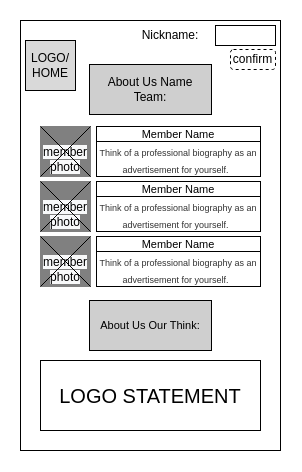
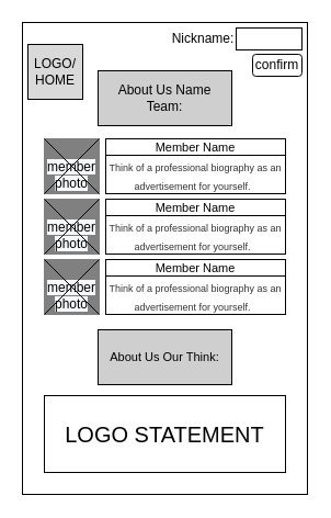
  <mxCell id="0" />
  <mxCell id="1" parent="0" />
  <mxCell id="2" value="" style="rounded=0;whiteSpace=wrap;html=1;" parent="1" vertex="1"><mxGeometry x="20" y="20" width="260" height="430" as="geometry" /></mxCell>
  <mxCell id="3" value="&lt;span style=&quot;color: rgba(0 , 0 , 0 , 0) ; font-family: monospace ; font-size: 0px&quot;&gt;%3CmxGraphModel%3E%3Croot%3E%3CmxCell%20id%3D%220%22%2F%3E%3CmxCell%20id%3D%221%22%20parent%3D%220%22%2F%3E%3CmxCell%20id%3D%222%22%20value%3D%22%22%20style%3D%22endArrow%3Dnone%3Bhtml%3D1%3BfontSize%3D14%3BexitX%3D0%3BexitY%3D1%3BexitDx%3D0%3BexitDy%3D0%3BentryX%3D1%3BentryY%3D0%3BentryDx%3D0%3BentryDy%3D0%3B%22%20edge%3D%221%22%20parent%3D%221%22%3E%3CmxGeometry%20width%3D%2250%22%20height%3D%2250%22%20relative%3D%221%22%20as%3D%22geometry%22%3E%3CmxPoint%20x%3D%2290%22%20y%3D%22320%22%20as%3D%22sourcePoint%22%2F%3E%3CmxPoint%20x%3D%22181.71%22%20y%3D%22230%22%20as%3D%22targetPoint%22%2F%3E%3C%2FmxGeometry%3E%3C%2FmxCell%3E%3C%2Froot%3E%3C%2FmxGraphModel%3E&lt;/span&gt;&lt;br&gt;&lt;font style=&quot;font-size: 12px&quot;&gt;&lt;span style=&quot;color: rgb(0 , 0 , 0) ; font-family: &amp;#34;helvetica&amp;#34; ; font-style: normal ; font-weight: 400 ; letter-spacing: normal ; text-align: center ; text-indent: 0px ; text-transform: none ; word-spacing: 0px ; background-color: rgb(248 , 249 , 250) ; display: inline ; float: none&quot;&gt;member photo&lt;/span&gt;&lt;/font&gt;" style="rounded=0;whiteSpace=wrap;html=1;strokeWidth=1;fontSize=13;strokeColor=#808080;fillColor=#808080;" parent="1" vertex="1"><mxGeometry x="40" y="126" width="50" height="50" as="geometry" /></mxCell>
  <mxCell id="4" value="&lt;font style=&quot;font-size: 9px&quot;&gt;&lt;span style=&quot;color: rgb(51 , 51 , 51)&quot;&gt;Think of a professional biography as an advertisement for yourself.&amp;nbsp;&amp;nbsp;&lt;/span&gt;&lt;/font&gt;" style="rounded=0;whiteSpace=wrap;html=1;fontSize=14;align=center;" parent="1" vertex="1"><mxGeometry x="96" y="141" width="164" height="35" as="geometry" /></mxCell>
  <mxCell id="5" value="" style="endArrow=none;html=1;fontSize=14;entryX=1;entryY=0;entryDx=0;entryDy=0;exitX=0;exitY=1;exitDx=0;exitDy=0;" parent="1" source="3" edge="1"><mxGeometry width="50" height="50" relative="1" as="geometry"><mxPoint x="40" y="181" as="sourcePoint" /><mxPoint x="90" y="126" as="targetPoint" /></mxGeometry></mxCell>
  <mxCell id="6" value="&lt;font style=&quot;font-size: 11px&quot;&gt;Member Name&lt;/font&gt;" style="rounded=0;whiteSpace=wrap;html=1;fillColor=none;" parent="1" vertex="1"><mxGeometry x="96" y="126" width="164" height="15" as="geometry" /></mxCell>
  <mxCell id="7" value="&lt;div&gt;LOGO/&lt;/div&gt;&lt;div&gt;HOME&lt;/div&gt;" style="rounded=0;whiteSpace=wrap;html=1;fillColor=#D9D9D9;" parent="1" vertex="1"><mxGeometry x="25" y="40" width="50" height="50" as="geometry" /></mxCell>
  <mxCell id="8" value="About Us Name Team:" style="rounded=0;whiteSpace=wrap;html=1;fillColor=#CFCFCF;" parent="1" vertex="1"><mxGeometry x="89" y="64" width="122" height="50" as="geometry" /></mxCell>
  <mxCell id="9" value="" style="endArrow=none;html=1;fontSize=14;entryX=1;entryY=1;entryDx=0;entryDy=0;exitX=0;exitY=0;exitDx=0;exitDy=0;" parent="1" source="3" target="3" edge="1"><mxGeometry width="50" height="50" relative="1" as="geometry"><mxPoint x="40" y="176" as="sourcePoint" /><mxPoint x="90" y="126" as="targetPoint" /></mxGeometry></mxCell>
  <mxCell id="10" value="&lt;span style=&quot;color: rgba(0 , 0 , 0 , 0) ; font-family: monospace ; font-size: 0px&quot;&gt;%3CmxGraphModel%3E%3Croot%3E%3CmxCell%20id%3D%220%22%2F%3E%3CmxCell%20id%3D%221%22%20parent%3D%220%22%2F%3E%3CmxCell%20id%3D%222%22%20value%3D%22%22%20style%3D%22endArrow%3Dnone%3Bhtml%3D1%3BfontSize%3D14%3BexitX%3D0%3BexitY%3D1%3BexitDx%3D0%3BexitDy%3D0%3BentryX%3D1%3BentryY%3D0%3BentryDx%3D0%3BentryDy%3D0%3B%22%20edge%3D%221%22%20parent%3D%221%22%3E%3CmxGeometry%20width%3D%2250%22%20height%3D%2250%22%20relative%3D%221%22%20as%3D%22geometry%22%3E%3CmxPoint%20x%3D%2290%22%20y%3D%22320%22%20as%3D%22sourcePoint%22%2F%3E%3CmxPoint%20x%3D%22181.71%22%20y%3D%22230%22%20as%3D%22targetPoint%22%2F%3E%3C%2FmxGeometry%3E%3C%2FmxCell%3E%3C%2Froot%3E%3C%2FmxGraphModel%3E&lt;/span&gt;&lt;br&gt;&lt;font style=&quot;font-size: 12px&quot;&gt;&lt;span style=&quot;color: rgb(0 , 0 , 0) ; font-family: &amp;#34;helvetica&amp;#34; ; font-style: normal ; font-weight: 400 ; letter-spacing: normal ; text-align: center ; text-indent: 0px ; text-transform: none ; word-spacing: 0px ; background-color: rgb(248 , 249 , 250) ; display: inline ; float: none&quot;&gt;member photo&lt;/span&gt;&lt;/font&gt;" style="rounded=0;whiteSpace=wrap;html=1;strokeWidth=1;fontSize=13;strokeColor=#808080;fillColor=#808080;" parent="1" vertex="1"><mxGeometry x="40" y="181" width="50" height="50" as="geometry" /></mxCell>
  <mxCell id="11" value="&lt;font style=&quot;font-size: 9px&quot;&gt;&lt;span style=&quot;color: rgb(51 , 51 , 51)&quot;&gt;Think of a professional biography as an advertisement for yourself.&amp;nbsp;&amp;nbsp;&lt;/span&gt;&lt;/font&gt;" style="rounded=0;whiteSpace=wrap;html=1;fontSize=14;align=center;" parent="1" vertex="1"><mxGeometry x="96" y="196" width="164" height="35" as="geometry" /></mxCell>
  <mxCell id="12" value="" style="endArrow=none;html=1;fontSize=14;entryX=1;entryY=0;entryDx=0;entryDy=0;exitX=0;exitY=1;exitDx=0;exitDy=0;" parent="1" source="10" edge="1"><mxGeometry width="50" height="50" relative="1" as="geometry"><mxPoint x="40" y="236" as="sourcePoint" /><mxPoint x="90" y="181" as="targetPoint" /></mxGeometry></mxCell>
  <mxCell id="13" value="&lt;font style=&quot;font-size: 11px&quot;&gt;Member Name&lt;/font&gt;" style="rounded=0;whiteSpace=wrap;html=1;fillColor=none;" parent="1" vertex="1"><mxGeometry x="96" y="181" width="164" height="15" as="geometry" /></mxCell>
  <mxCell id="14" value="" style="endArrow=none;html=1;fontSize=14;entryX=1;entryY=1;entryDx=0;entryDy=0;exitX=0;exitY=0;exitDx=0;exitDy=0;" parent="1" source="10" target="10" edge="1"><mxGeometry width="50" height="50" relative="1" as="geometry"><mxPoint x="40" y="231" as="sourcePoint" /><mxPoint x="90" y="181" as="targetPoint" /></mxGeometry></mxCell>
  <mxCell id="15" value="&lt;span style=&quot;color: rgba(0 , 0 , 0 , 0) ; font-family: monospace ; font-size: 0px&quot;&gt;%3CmxGraphModel%3E%3Croot%3E%3CmxCell%20id%3D%220%22%2F%3E%3CmxCell%20id%3D%221%22%20parent%3D%220%22%2F%3E%3CmxCell%20id%3D%222%22%20value%3D%22%22%20style%3D%22endArrow%3Dnone%3Bhtml%3D1%3BfontSize%3D14%3BexitX%3D0%3BexitY%3D1%3BexitDx%3D0%3BexitDy%3D0%3BentryX%3D1%3BentryY%3D0%3BentryDx%3D0%3BentryDy%3D0%3B%22%20edge%3D%221%22%20parent%3D%221%22%3E%3CmxGeometry%20width%3D%2250%22%20height%3D%2250%22%20relative%3D%221%22%20as%3D%22geometry%22%3E%3CmxPoint%20x%3D%2290%22%20y%3D%22320%22%20as%3D%22sourcePoint%22%2F%3E%3CmxPoint%20x%3D%22181.71%22%20y%3D%22230%22%20as%3D%22targetPoint%22%2F%3E%3C%2FmxGeometry%3E%3C%2FmxCell%3E%3C%2Froot%3E%3C%2FmxGraphModel%3E&lt;/span&gt;&lt;br&gt;&lt;font style=&quot;font-size: 12px&quot;&gt;&lt;span style=&quot;color: rgb(0 , 0 , 0) ; font-family: &amp;#34;helvetica&amp;#34; ; font-style: normal ; font-weight: 400 ; letter-spacing: normal ; text-align: center ; text-indent: 0px ; text-transform: none ; word-spacing: 0px ; background-color: rgb(248 , 249 , 250) ; display: inline ; float: none&quot;&gt;member photo&lt;/span&gt;&lt;/font&gt;" style="rounded=0;whiteSpace=wrap;html=1;strokeWidth=1;fontSize=13;strokeColor=#808080;fillColor=#808080;" parent="1" vertex="1"><mxGeometry x="40" y="236" width="50" height="50" as="geometry" /></mxCell>
  <mxCell id="16" value="&lt;font style=&quot;font-size: 9px&quot;&gt;&lt;span style=&quot;color: rgb(51 , 51 , 51)&quot;&gt;Think of a professional biography as an advertisement for yourself.&amp;nbsp;&amp;nbsp;&lt;/span&gt;&lt;/font&gt;" style="rounded=0;whiteSpace=wrap;html=1;fontSize=14;align=center;" parent="1" vertex="1"><mxGeometry x="96" y="251" width="164" height="35" as="geometry" /></mxCell>
  <mxCell id="17" value="" style="endArrow=none;html=1;fontSize=14;entryX=1;entryY=0;entryDx=0;entryDy=0;exitX=0;exitY=1;exitDx=0;exitDy=0;" parent="1" source="15" edge="1"><mxGeometry width="50" height="50" relative="1" as="geometry"><mxPoint x="40" y="291" as="sourcePoint" /><mxPoint x="90" y="236" as="targetPoint" /></mxGeometry></mxCell>
  <mxCell id="18" value="&lt;font style=&quot;font-size: 11px&quot;&gt;Member Name&lt;/font&gt;" style="rounded=0;whiteSpace=wrap;html=1;fillColor=none;" parent="1" vertex="1"><mxGeometry x="96" y="236" width="164" height="15" as="geometry" /></mxCell>
  <mxCell id="19" value="" style="endArrow=none;html=1;fontSize=14;entryX=1;entryY=1;entryDx=0;entryDy=0;exitX=0;exitY=0;exitDx=0;exitDy=0;" parent="1" source="15" target="15" edge="1"><mxGeometry width="50" height="50" relative="1" as="geometry"><mxPoint x="40" y="286" as="sourcePoint" /><mxPoint x="90" y="236" as="targetPoint" /></mxGeometry></mxCell>
  <mxCell id="20" value="&lt;font style=&quot;font-size: 11px&quot;&gt;About Us Our Think:&lt;/font&gt;" style="rounded=0;whiteSpace=wrap;html=1;fillColor=#CFCFCF;" parent="1" vertex="1"><mxGeometry x="89" y="300" width="122" height="50" as="geometry" /></mxCell>
  <mxCell id="21" value="&lt;font style=&quot;font-size: 20px&quot;&gt;LOGO STATEMENT&lt;/font&gt;" style="rounded=0;whiteSpace=wrap;html=1;fontSize=14;align=center;" parent="1" vertex="1"><mxGeometry x="40" y="360" width="220" height="70" as="geometry" /></mxCell>
- <mxCell id="22" value="confirm" style="rounded=1;whiteSpace=wrap;html=1;dashed=1;" vertex="1" parent="1"><mxGeometry x="230" y="49" width="45" height="20" as="geometry" /></mxCell>
- <mxCell id="23" value="Nickname:" style="text;html=1;strokeColor=none;fillColor=none;align=center;verticalAlign=middle;whiteSpace=wrap;rounded=0;" vertex="1" parent="1"><mxGeometry x="150" y="25" width="40" height="20" as="geometry" /></mxCell>
+ <mxCell id="22" value="confirm" style="rounded=1;whiteSpace=wrap;html=1;" vertex="1" parent="1"><mxGeometry x="230" y="49" width="45" height="20" as="geometry" /></mxCell>
+ <mxCell id="23" value="Nickname:" style="text;html=1;strokeColor=none;fillColor=none;align=center;verticalAlign=middle;whiteSpace=wrap;rounded=0;" vertex="1" parent="1"><mxGeometry x="165" y="25" width="40" height="20" as="geometry" /></mxCell>
  <mxCell id="24" value="" style="rounded=0;whiteSpace=wrap;html=1;" vertex="1" parent="1"><mxGeometry x="215" y="25" width="60" height="20" as="geometry" /></mxCell>
